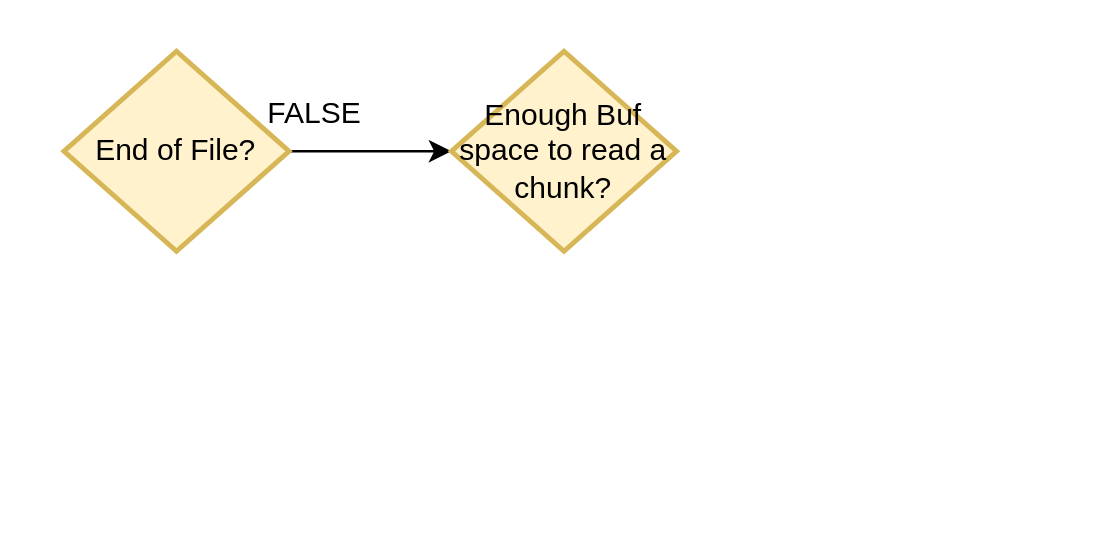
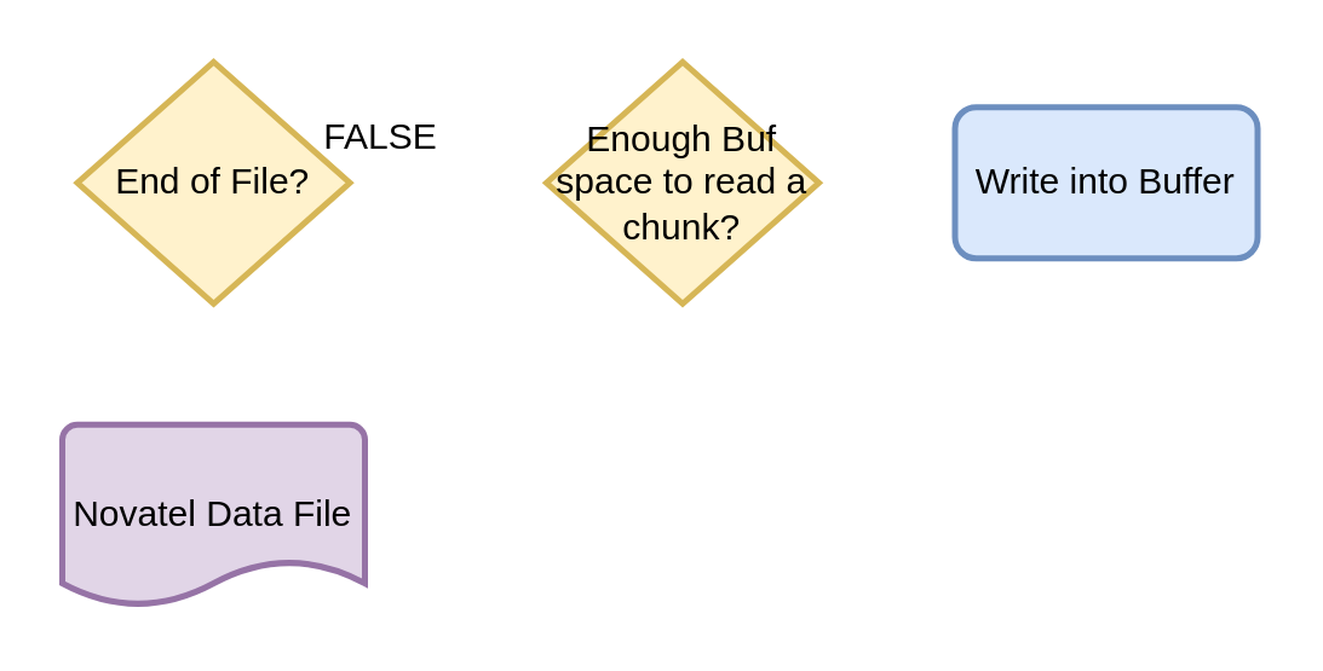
  <mxCell id="0" />
  <mxCell id="1" parent="0" />
- <mxCell id="4" value="" style="edgeStyle=orthogonalEdgeStyle;rounded=0;orthogonalLoop=1;jettySize=auto;html=1;" edge="1" parent="1" source="5" target="7"><mxGeometry relative="1" as="geometry" /></mxCell>
+ <mxCell id="2" value="Novatel Data File" style="strokeWidth=2;html=1;shape=mxgraph.flowchart.document2;whiteSpace=wrap;size=0.25;fillColor=#e1d5e7;strokeColor=#9673a6;" vertex="1" parent="1"><mxGeometry x="20" y="140" width="100" height="60" as="geometry" /></mxCell>
+ <mxCell id="3" value="Write into Buffer" style="rounded=1;whiteSpace=wrap;html=1;absoluteArcSize=1;arcSize=14;strokeWidth=2;fillColor=#dae8fc;strokeColor=#6c8ebf;" vertex="1" parent="1"><mxGeometry x="315" y="35" width="100" height="50" as="geometry" /></mxCell>
  <mxCell id="5" value="End of File?" style="strokeWidth=2;html=1;shape=mxgraph.flowchart.decision;whiteSpace=wrap;fillColor=#fff2cc;strokeColor=#d6b656;" vertex="1" parent="1"><mxGeometry x="25" y="20" width="90" height="80" as="geometry" /></mxCell>
  <mxCell id="6" value="FALSE" style="text;html=1;align=center;verticalAlign=middle;resizable=0;points=[];autosize=1;" vertex="1" parent="1"><mxGeometry x="100" y="35" width="50" height="20" as="geometry" /></mxCell>
  <mxCell id="7" value="Enough Buf space to read a chunk?" style="strokeWidth=2;html=1;shape=mxgraph.flowchart.decision;whiteSpace=wrap;fillColor=#fff2cc;strokeColor=#d6b656;" vertex="1" parent="1"><mxGeometry x="180" y="20" width="90" height="80" as="geometry" /></mxCell>
